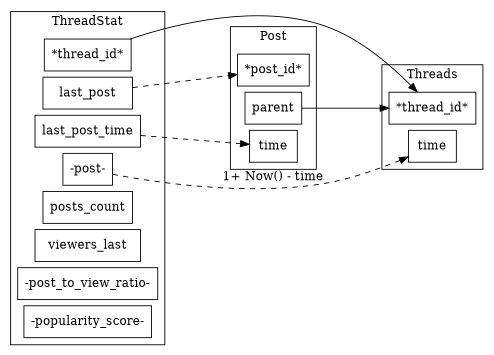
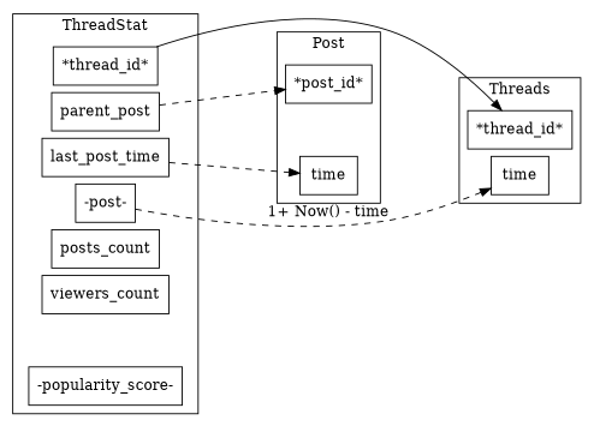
  strict digraph {
    nodesep=0.1
    rankdir=LR
    ranksep=1
    node [shape=box]
    edge [style=dashed]
    n1 [label="*thread_id*"]
-   n2 [label=last_post]
+   n2 [label=parent_post]
    n3 [label=last_post_time]
    n4 [label="-post-"]
    n5 [label=posts_count]
-   n6 [label=viewers_last]
-   n7 [label="-post_to_view_ratio-"]
+   n6 [label=viewers_count]
    n8 [label="-popularity_score-"]
    n9 [label="*thread_id*"]
    n10 [label=time]
    n11 [label="*post_id*"]
-   n12 [label=parent]
    n13 [label=time]
    subgraph cluster_1 {
      label=ThreadStat
      n1
      n2
      n3
      n4
      n5
      n6
-     n7
      n8
    }
    subgraph cluster_2 {
      label=Threads
      n9
      n10
    }
    subgraph cluster_3 {
      label=Post
      n11
-     n12
      n13
    }
    n1 -> n9 [style=""]
    n2 -> n11
    n3 -> n13
    n4 -> n10 [label="1+ Now() - time"]
-   n12 -> n9 [style=""]
  }
